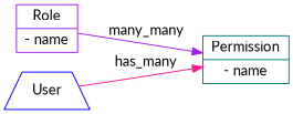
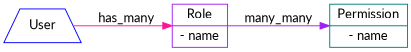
  digraph {
    fontname=Lato
    rankdir=LR
    node [fontname=Lato shape=record]
    edge [fontname=Lato]
    n1 [color=purple label="Role | - name"]
    n2 [color=teal label="Permission | - name"]
    User [color=blue shape=trapezium]
    n1 -> n2 [color=purple label=many_many]
-   User -> n2 [color=deeppink label=has_many]
+   User -> n1 [color=deeppink label=has_many]
  }
